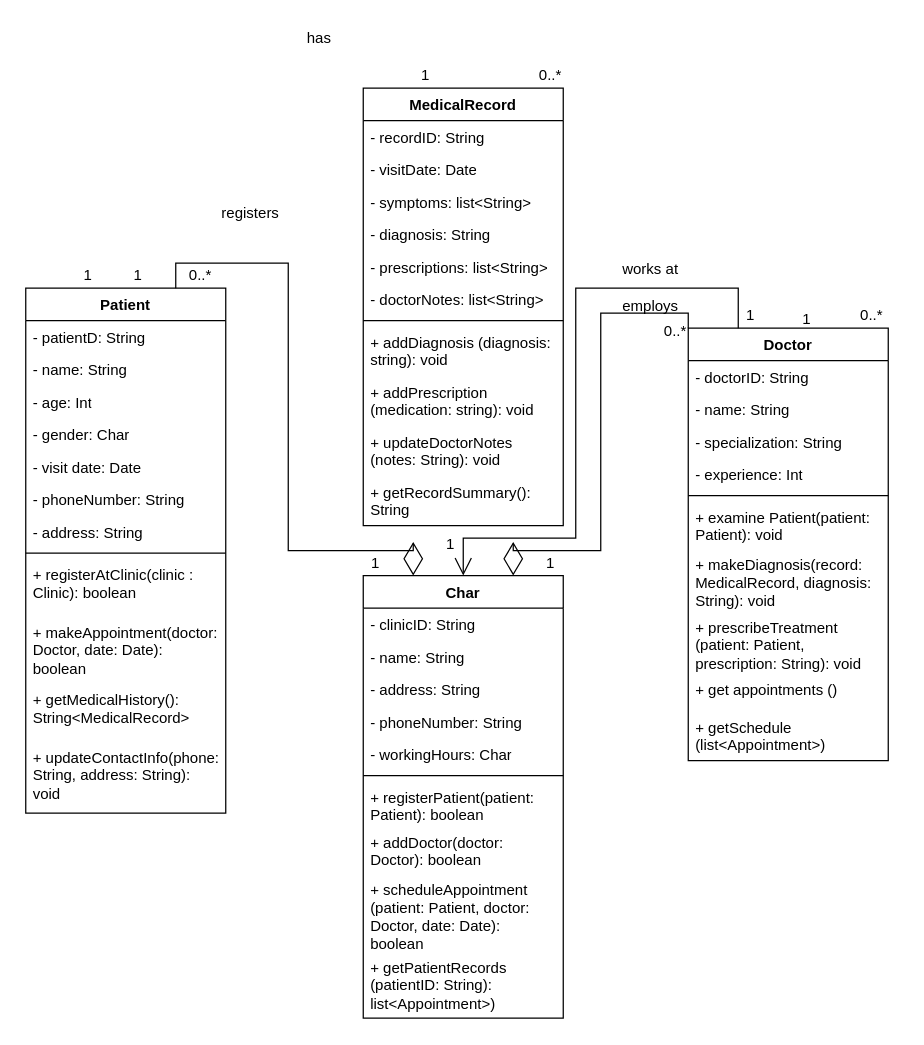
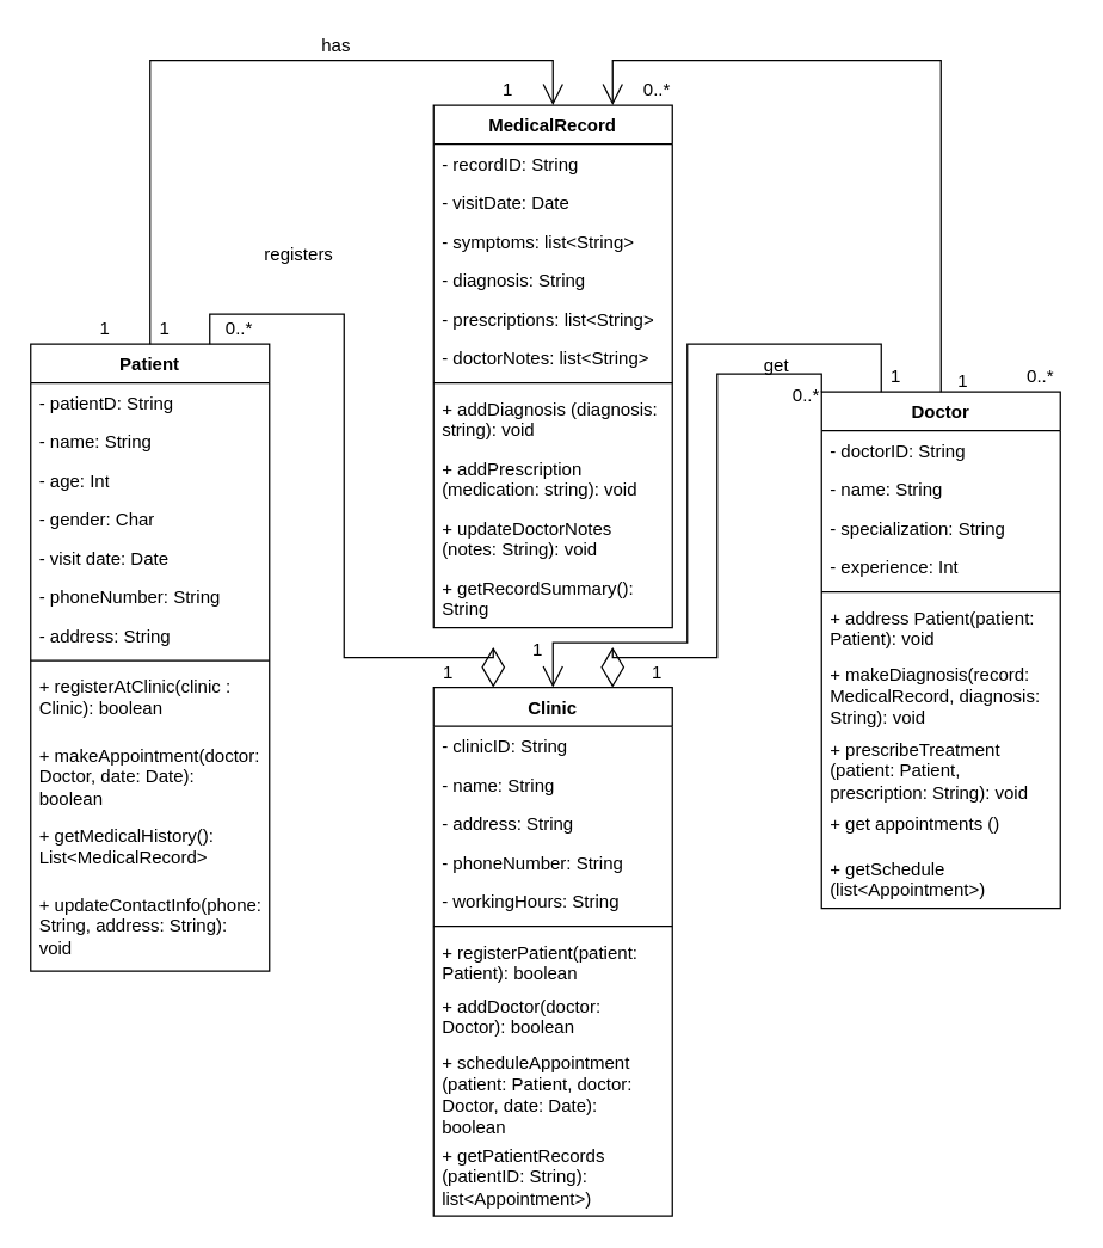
  <mxCell id="0" style=";html=1;" />
  <mxCell id="1" style=";html=1;" parent="0" />
  <mxCell id="2" value="Patient" style="swimlane;fontStyle=1;align=center;verticalAlign=top;childLayout=stackLayout;horizontal=1;startSize=26;horizontalStack=0;resizeParent=1;resizeParentMax=0;resizeLast=0;collapsible=1;marginBottom=0;whiteSpace=wrap;html=1;" vertex="1" parent="1"><mxGeometry x="20" y="230" width="160" height="420" as="geometry" /></mxCell>
  <mxCell id="3" value="- patientD: String" style="text;strokeColor=none;fillColor=none;align=left;verticalAlign=top;spacingLeft=4;spacingRight=4;overflow=hidden;rotatable=0;points=[[0,0.5],[1,0.5]];portConstraint=eastwest;whiteSpace=wrap;html=1;" vertex="1" parent="2"><mxGeometry y="26" width="160" height="26" as="geometry" /></mxCell>
  <mxCell id="4" value="- name: String" style="text;strokeColor=none;fillColor=none;align=left;verticalAlign=top;spacingLeft=4;spacingRight=4;overflow=hidden;rotatable=0;points=[[0,0.5],[1,0.5]];portConstraint=eastwest;whiteSpace=wrap;html=1;" vertex="1" parent="2"><mxGeometry y="52" width="160" height="26" as="geometry" /></mxCell>
  <mxCell id="5" value="- age: Int" style="text;strokeColor=none;fillColor=none;align=left;verticalAlign=top;spacingLeft=4;spacingRight=4;overflow=hidden;rotatable=0;points=[[0,0.5],[1,0.5]];portConstraint=eastwest;whiteSpace=wrap;html=1;" vertex="1" parent="2"><mxGeometry y="78" width="160" height="26" as="geometry" /></mxCell>
  <mxCell id="6" value="- gender: Char" style="text;strokeColor=none;fillColor=none;align=left;verticalAlign=top;spacingLeft=4;spacingRight=4;overflow=hidden;rotatable=0;points=[[0,0.5],[1,0.5]];portConstraint=eastwest;whiteSpace=wrap;html=1;" vertex="1" parent="2"><mxGeometry y="104" width="160" height="26" as="geometry" /></mxCell>
  <mxCell id="7" value="- visit date: Date" style="text;strokeColor=none;fillColor=none;align=left;verticalAlign=top;spacingLeft=4;spacingRight=4;overflow=hidden;rotatable=0;points=[[0,0.5],[1,0.5]];portConstraint=eastwest;whiteSpace=wrap;html=1;" vertex="1" parent="2"><mxGeometry y="130" width="160" height="26" as="geometry" /></mxCell>
  <mxCell id="8" value="- phoneNumber: String" style="text;strokeColor=none;fillColor=none;align=left;verticalAlign=top;spacingLeft=4;spacingRight=4;overflow=hidden;rotatable=0;points=[[0,0.5],[1,0.5]];portConstraint=eastwest;whiteSpace=wrap;html=1;" vertex="1" parent="2"><mxGeometry y="156" width="160" height="26" as="geometry" /></mxCell>
  <mxCell id="9" value="- address: String" style="text;strokeColor=none;fillColor=none;align=left;verticalAlign=top;spacingLeft=4;spacingRight=4;overflow=hidden;rotatable=0;points=[[0,0.5],[1,0.5]];portConstraint=eastwest;whiteSpace=wrap;html=1;" vertex="1" parent="2"><mxGeometry y="182" width="160" height="26" as="geometry" /></mxCell>
  <mxCell id="10" value="" style="line;strokeWidth=1;fillColor=none;align=left;verticalAlign=middle;spacingTop=-1;spacingLeft=3;spacingRight=3;rotatable=0;labelPosition=right;points=[];portConstraint=eastwest;strokeColor=inherit;" vertex="1" parent="2"><mxGeometry y="208" width="160" height="8" as="geometry" /></mxCell>
  <mxCell id="11" value="+ registerAtClinic(clinic : Clinic): boolean" style="text;strokeColor=none;fillColor=none;align=left;verticalAlign=top;spacingLeft=4;spacingRight=4;overflow=hidden;rotatable=0;points=[[0,0.5],[1,0.5]];portConstraint=eastwest;whiteSpace=wrap;html=1;" vertex="1" parent="2"><mxGeometry y="216" width="160" height="46" as="geometry" /></mxCell>
  <mxCell id="12" value="+ makeAppointment(doctor: Doctor, date: Date): boolean" style="text;strokeColor=none;fillColor=none;align=left;verticalAlign=top;spacingLeft=4;spacingRight=4;overflow=hidden;rotatable=0;points=[[0,0.5],[1,0.5]];portConstraint=eastwest;whiteSpace=wrap;html=1;" vertex="1" parent="2"><mxGeometry y="262" width="160" height="54" as="geometry" /></mxCell>
- <mxCell id="13" value="+ getMedicalHistory(): String&amp;lt;MedicalRecord&amp;gt;" style="text;strokeColor=none;fillColor=none;align=left;verticalAlign=top;spacingLeft=4;spacingRight=4;overflow=hidden;rotatable=0;points=[[0,0.5],[1,0.5]];portConstraint=eastwest;whiteSpace=wrap;html=1;" vertex="1" parent="2"><mxGeometry y="316" width="160" height="46" as="geometry" /></mxCell>
+ <mxCell id="13" value="+ getMedicalHistory(): List&amp;lt;MedicalRecord&amp;gt;" style="text;strokeColor=none;fillColor=none;align=left;verticalAlign=top;spacingLeft=4;spacingRight=4;overflow=hidden;rotatable=0;points=[[0,0.5],[1,0.5]];portConstraint=eastwest;whiteSpace=wrap;html=1;" vertex="1" parent="2"><mxGeometry y="316" width="160" height="46" as="geometry" /></mxCell>
  <mxCell id="14" value="+ updateContactInfo(phone: String, address: String): void" style="text;strokeColor=none;fillColor=none;align=left;verticalAlign=top;spacingLeft=4;spacingRight=4;overflow=hidden;rotatable=0;points=[[0,0.5],[1,0.5]];portConstraint=eastwest;whiteSpace=wrap;html=1;" vertex="1" parent="2"><mxGeometry y="362" width="160" height="58" as="geometry" /></mxCell>
  <mxCell id="15" value="Doctor" style="swimlane;fontStyle=1;align=center;verticalAlign=top;childLayout=stackLayout;horizontal=1;startSize=26;horizontalStack=0;resizeParent=1;resizeParentMax=0;resizeLast=0;collapsible=1;marginBottom=0;whiteSpace=wrap;html=1;" vertex="1" parent="1"><mxGeometry x="550" y="262" width="160" height="346" as="geometry" /></mxCell>
  <mxCell id="16" value="- doctorID: String" style="text;strokeColor=none;fillColor=none;align=left;verticalAlign=top;spacingLeft=4;spacingRight=4;overflow=hidden;rotatable=0;points=[[0,0.5],[1,0.5]];portConstraint=eastwest;whiteSpace=wrap;html=1;" vertex="1" parent="15"><mxGeometry y="26" width="160" height="26" as="geometry" /></mxCell>
  <mxCell id="17" value="- name: String" style="text;strokeColor=none;fillColor=none;align=left;verticalAlign=top;spacingLeft=4;spacingRight=4;overflow=hidden;rotatable=0;points=[[0,0.5],[1,0.5]];portConstraint=eastwest;whiteSpace=wrap;html=1;" vertex="1" parent="15"><mxGeometry y="52" width="160" height="26" as="geometry" /></mxCell>
  <mxCell id="18" value="- specialization: String" style="text;strokeColor=none;fillColor=none;align=left;verticalAlign=top;spacingLeft=4;spacingRight=4;overflow=hidden;rotatable=0;points=[[0,0.5],[1,0.5]];portConstraint=eastwest;whiteSpace=wrap;html=1;" vertex="1" parent="15"><mxGeometry y="78" width="160" height="26" as="geometry" /></mxCell>
  <mxCell id="19" value="- experience: Int" style="text;strokeColor=none;fillColor=none;align=left;verticalAlign=top;spacingLeft=4;spacingRight=4;overflow=hidden;rotatable=0;points=[[0,0.5],[1,0.5]];portConstraint=eastwest;whiteSpace=wrap;html=1;" vertex="1" parent="15"><mxGeometry y="104" width="160" height="26" as="geometry" /></mxCell>
  <mxCell id="20" value="" style="line;strokeWidth=1;fillColor=none;align=left;verticalAlign=middle;spacingTop=-1;spacingLeft=3;spacingRight=3;rotatable=0;labelPosition=right;points=[];portConstraint=eastwest;strokeColor=inherit;" vertex="1" parent="15"><mxGeometry y="130" width="160" height="8" as="geometry" /></mxCell>
- <mxCell id="21" value="+ examine Patient(patient: Patient): void" style="text;strokeColor=none;fillColor=none;align=left;verticalAlign=top;spacingLeft=4;spacingRight=4;overflow=hidden;rotatable=0;points=[[0,0.5],[1,0.5]];portConstraint=eastwest;whiteSpace=wrap;html=1;" vertex="1" parent="15"><mxGeometry y="138" width="160" height="38" as="geometry" /></mxCell>
+ <mxCell id="21" value="+ address Patient(patient: Patient): void" style="text;strokeColor=none;fillColor=none;align=left;verticalAlign=top;spacingLeft=4;spacingRight=4;overflow=hidden;rotatable=0;points=[[0,0.5],[1,0.5]];portConstraint=eastwest;whiteSpace=wrap;html=1;" vertex="1" parent="15"><mxGeometry y="138" width="160" height="38" as="geometry" /></mxCell>
  <mxCell id="22" value="+ makeDiagnosis(record: MedicalRecord, diagnosis: String): void&amp;nbsp;" style="text;strokeColor=none;fillColor=none;align=left;verticalAlign=top;spacingLeft=4;spacingRight=4;overflow=hidden;rotatable=0;points=[[0,0.5],[1,0.5]];portConstraint=eastwest;whiteSpace=wrap;html=1;" vertex="1" parent="15"><mxGeometry y="176" width="160" height="50" as="geometry" /></mxCell>
  <mxCell id="23" value="+ prescribeTreatment&lt;div&gt;(patient: Patient, prescription: String): void&lt;/div&gt;" style="text;strokeColor=none;fillColor=none;align=left;verticalAlign=top;spacingLeft=4;spacingRight=4;overflow=hidden;rotatable=0;points=[[0,0.5],[1,0.5]];portConstraint=eastwest;whiteSpace=wrap;html=1;" vertex="1" parent="15"><mxGeometry y="226" width="160" height="50" as="geometry" /></mxCell>
  <mxCell id="24" value="+ get appointments ()" style="text;strokeColor=none;fillColor=none;align=left;verticalAlign=top;spacingLeft=4;spacingRight=4;overflow=hidden;rotatable=0;points=[[0,0.5],[1,0.5]];portConstraint=eastwest;whiteSpace=wrap;html=1;" vertex="1" parent="15"><mxGeometry y="276" width="160" height="30" as="geometry" /></mxCell>
  <mxCell id="25" value="+ getSchedule (list&amp;lt;Appointment&amp;gt;)" style="text;strokeColor=none;fillColor=none;align=left;verticalAlign=top;spacingLeft=4;spacingRight=4;overflow=hidden;rotatable=0;points=[[0,0.5],[1,0.5]];portConstraint=eastwest;whiteSpace=wrap;html=1;" vertex="1" parent="15"><mxGeometry y="306" width="160" height="40" as="geometry" /></mxCell>
- <mxCell id="26" value="Char" style="swimlane;fontStyle=1;align=center;verticalAlign=top;childLayout=stackLayout;horizontal=1;startSize=26;horizontalStack=0;resizeParent=1;resizeParentMax=0;resizeLast=0;collapsible=1;marginBottom=0;whiteSpace=wrap;html=1;" vertex="1" parent="1"><mxGeometry x="290" y="460" width="160" height="354" as="geometry" /></mxCell>
+ <mxCell id="26" value="Clinic" style="swimlane;fontStyle=1;align=center;verticalAlign=top;childLayout=stackLayout;horizontal=1;startSize=26;horizontalStack=0;resizeParent=1;resizeParentMax=0;resizeLast=0;collapsible=1;marginBottom=0;whiteSpace=wrap;html=1;" vertex="1" parent="1"><mxGeometry x="290" y="460" width="160" height="354" as="geometry" /></mxCell>
  <mxCell id="27" value="- clinicID: String" style="text;strokeColor=none;fillColor=none;align=left;verticalAlign=top;spacingLeft=4;spacingRight=4;overflow=hidden;rotatable=0;points=[[0,0.5],[1,0.5]];portConstraint=eastwest;whiteSpace=wrap;html=1;" vertex="1" parent="26"><mxGeometry y="26" width="160" height="26" as="geometry" /></mxCell>
  <mxCell id="28" value="- name: String" style="text;strokeColor=none;fillColor=none;align=left;verticalAlign=top;spacingLeft=4;spacingRight=4;overflow=hidden;rotatable=0;points=[[0,0.5],[1,0.5]];portConstraint=eastwest;whiteSpace=wrap;html=1;" vertex="1" parent="26"><mxGeometry y="52" width="160" height="26" as="geometry" /></mxCell>
  <mxCell id="29" value="- address: String" style="text;strokeColor=none;fillColor=none;align=left;verticalAlign=top;spacingLeft=4;spacingRight=4;overflow=hidden;rotatable=0;points=[[0,0.5],[1,0.5]];portConstraint=eastwest;whiteSpace=wrap;html=1;" vertex="1" parent="26"><mxGeometry y="78" width="160" height="26" as="geometry" /></mxCell>
  <mxCell id="30" value="- phoneNumber: String" style="text;strokeColor=none;fillColor=none;align=left;verticalAlign=top;spacingLeft=4;spacingRight=4;overflow=hidden;rotatable=0;points=[[0,0.5],[1,0.5]];portConstraint=eastwest;whiteSpace=wrap;html=1;" vertex="1" parent="26"><mxGeometry y="104" width="160" height="26" as="geometry" /></mxCell>
- <mxCell id="31" value="- workingHours: Char" style="text;strokeColor=none;fillColor=none;align=left;verticalAlign=top;spacingLeft=4;spacingRight=4;overflow=hidden;rotatable=0;points=[[0,0.5],[1,0.5]];portConstraint=eastwest;whiteSpace=wrap;html=1;" vertex="1" parent="26"><mxGeometry y="130" width="160" height="26" as="geometry" /></mxCell>
+ <mxCell id="31" value="- workingHours: String" style="text;strokeColor=none;fillColor=none;align=left;verticalAlign=top;spacingLeft=4;spacingRight=4;overflow=hidden;rotatable=0;points=[[0,0.5],[1,0.5]];portConstraint=eastwest;whiteSpace=wrap;html=1;" vertex="1" parent="26"><mxGeometry y="130" width="160" height="26" as="geometry" /></mxCell>
  <mxCell id="32" value="" style="line;strokeWidth=1;fillColor=none;align=left;verticalAlign=middle;spacingTop=-1;spacingLeft=3;spacingRight=3;rotatable=0;labelPosition=right;points=[];portConstraint=eastwest;strokeColor=inherit;" vertex="1" parent="26"><mxGeometry y="156" width="160" height="8" as="geometry" /></mxCell>
  <mxCell id="33" value="+ registerPatient(patient: Patient): boolean&lt;div&gt;&lt;br&gt;&lt;/div&gt;" style="text;strokeColor=none;fillColor=none;align=left;verticalAlign=top;spacingLeft=4;spacingRight=4;overflow=hidden;rotatable=0;points=[[0,0.5],[1,0.5]];portConstraint=eastwest;whiteSpace=wrap;html=1;" vertex="1" parent="26"><mxGeometry y="164" width="160" height="36" as="geometry" /></mxCell>
  <mxCell id="34" value="+ addDoctor(doctor: Doctor): boolean" style="text;strokeColor=none;fillColor=none;align=left;verticalAlign=top;spacingLeft=4;spacingRight=4;overflow=hidden;rotatable=0;points=[[0,0.5],[1,0.5]];portConstraint=eastwest;whiteSpace=wrap;html=1;" vertex="1" parent="26"><mxGeometry y="200" width="160" height="38" as="geometry" /></mxCell>
  <mxCell id="35" value="+ scheduleAppointment&lt;div&gt;(patient: Patient, doctor: Doctor, date: Date): boolean&lt;/div&gt;" style="text;strokeColor=none;fillColor=none;align=left;verticalAlign=top;spacingLeft=4;spacingRight=4;overflow=hidden;rotatable=0;points=[[0,0.5],[1,0.5]];portConstraint=eastwest;whiteSpace=wrap;html=1;" vertex="1" parent="26"><mxGeometry y="238" width="160" height="62" as="geometry" /></mxCell>
  <mxCell id="36" value="+ getPatientRecords (patientID: String): list&amp;lt;Appointment&amp;gt;)" style="text;strokeColor=none;fillColor=none;align=left;verticalAlign=top;spacingLeft=4;spacingRight=4;overflow=hidden;rotatable=0;points=[[0,0.5],[1,0.5]];portConstraint=eastwest;whiteSpace=wrap;html=1;" vertex="1" parent="26"><mxGeometry y="300" width="160" height="54" as="geometry" /></mxCell>
  <mxCell id="37" value="MedicalRecord" style="swimlane;fontStyle=1;align=center;verticalAlign=top;childLayout=stackLayout;horizontal=1;startSize=26;horizontalStack=0;resizeParent=1;resizeParentMax=0;resizeLast=0;collapsible=1;marginBottom=0;whiteSpace=wrap;html=1;" vertex="1" parent="1"><mxGeometry x="290" y="70" width="160" height="350" as="geometry" /></mxCell>
  <mxCell id="38" value="- recordID: String" style="text;strokeColor=none;fillColor=none;align=left;verticalAlign=top;spacingLeft=4;spacingRight=4;overflow=hidden;rotatable=0;points=[[0,0.5],[1,0.5]];portConstraint=eastwest;whiteSpace=wrap;html=1;" vertex="1" parent="37"><mxGeometry y="26" width="160" height="26" as="geometry" /></mxCell>
  <mxCell id="39" value="- visitDate: Date" style="text;strokeColor=none;fillColor=none;align=left;verticalAlign=top;spacingLeft=4;spacingRight=4;overflow=hidden;rotatable=0;points=[[0,0.5],[1,0.5]];portConstraint=eastwest;whiteSpace=wrap;html=1;" vertex="1" parent="37"><mxGeometry y="52" width="160" height="26" as="geometry" /></mxCell>
  <mxCell id="40" value="- symptoms: list&amp;lt;String&amp;gt;" style="text;strokeColor=none;fillColor=none;align=left;verticalAlign=top;spacingLeft=4;spacingRight=4;overflow=hidden;rotatable=0;points=[[0,0.5],[1,0.5]];portConstraint=eastwest;whiteSpace=wrap;html=1;" vertex="1" parent="37"><mxGeometry y="78" width="160" height="26" as="geometry" /></mxCell>
  <mxCell id="41" value="- diagnosis: String" style="text;strokeColor=none;fillColor=none;align=left;verticalAlign=top;spacingLeft=4;spacingRight=4;overflow=hidden;rotatable=0;points=[[0,0.5],[1,0.5]];portConstraint=eastwest;whiteSpace=wrap;html=1;" vertex="1" parent="37"><mxGeometry y="104" width="160" height="26" as="geometry" /></mxCell>
  <mxCell id="42" value="- prescriptions: list&amp;lt;String&amp;gt;" style="text;strokeColor=none;fillColor=none;align=left;verticalAlign=top;spacingLeft=4;spacingRight=4;overflow=hidden;rotatable=0;points=[[0,0.5],[1,0.5]];portConstraint=eastwest;whiteSpace=wrap;html=1;" vertex="1" parent="37"><mxGeometry y="130" width="160" height="26" as="geometry" /></mxCell>
  <mxCell id="43" value="- doctorNotes: list&amp;lt;String&amp;gt;" style="text;strokeColor=none;fillColor=none;align=left;verticalAlign=top;spacingLeft=4;spacingRight=4;overflow=hidden;rotatable=0;points=[[0,0.5],[1,0.5]];portConstraint=eastwest;whiteSpace=wrap;html=1;" vertex="1" parent="37"><mxGeometry y="156" width="160" height="26" as="geometry" /></mxCell>
  <mxCell id="44" value="" style="line;strokeWidth=1;fillColor=none;align=left;verticalAlign=middle;spacingTop=-1;spacingLeft=3;spacingRight=3;rotatable=0;labelPosition=right;points=[];portConstraint=eastwest;strokeColor=inherit;" vertex="1" parent="37"><mxGeometry y="182" width="160" height="8" as="geometry" /></mxCell>
  <mxCell id="45" value="+ addDiagnosis (diagnosis: string): void" style="text;strokeColor=none;fillColor=none;align=left;verticalAlign=top;spacingLeft=4;spacingRight=4;overflow=hidden;rotatable=0;points=[[0,0.5],[1,0.5]];portConstraint=eastwest;whiteSpace=wrap;html=1;" vertex="1" parent="37"><mxGeometry y="190" width="160" height="40" as="geometry" /></mxCell>
  <mxCell id="46" value="+ addPrescription (medication: string): void" style="text;strokeColor=none;fillColor=none;align=left;verticalAlign=top;spacingLeft=4;spacingRight=4;overflow=hidden;rotatable=0;points=[[0,0.5],[1,0.5]];portConstraint=eastwest;whiteSpace=wrap;html=1;" vertex="1" parent="37"><mxGeometry y="230" width="160" height="40" as="geometry" /></mxCell>
  <mxCell id="47" value="+ updateDoctorNotes (notes: String): void" style="text;strokeColor=none;fillColor=none;align=left;verticalAlign=top;spacingLeft=4;spacingRight=4;overflow=hidden;rotatable=0;points=[[0,0.5],[1,0.5]];portConstraint=eastwest;whiteSpace=wrap;html=1;" vertex="1" parent="37"><mxGeometry y="270" width="160" height="40" as="geometry" /></mxCell>
  <mxCell id="48" value="+ getRecordSummary(): String" style="text;strokeColor=none;fillColor=none;align=left;verticalAlign=top;spacingLeft=4;spacingRight=4;overflow=hidden;rotatable=0;points=[[0,0.5],[1,0.5]];portConstraint=eastwest;whiteSpace=wrap;html=1;" vertex="1" parent="37"><mxGeometry y="310" width="160" height="40" as="geometry" /></mxCell>
  <mxCell id="49" value="" style="endArrow=open;endFill=1;endSize=12;html=1;rounded=0;entryX=0.5;entryY=0;entryDx=0;entryDy=0;exitX=0.25;exitY=0;exitDx=0;exitDy=0;" edge="1" parent="1" source="15" target="26"><mxGeometry width="160" relative="1" as="geometry"><mxPoint x="590" y="260" as="sourcePoint" /><mxPoint x="650" y="240" as="targetPoint" /><Array as="points"><mxPoint x="590" y="230" /><mxPoint x="460" y="230" /><mxPoint x="460" y="430" /><mxPoint x="370" y="430" /></Array></mxGeometry></mxCell>
+ <mxCell id="50" value="" style="endArrow=open;endFill=1;endSize=12;html=1;rounded=0;entryX=0.5;entryY=0;entryDx=0;entryDy=0;exitX=0.5;exitY=0;exitDx=0;exitDy=0;" edge="1" parent="1" source="2" target="37"><mxGeometry width="160" relative="1" as="geometry"><mxPoint x="100" y="112" as="sourcePoint" /><mxPoint x="-120" y="310" as="targetPoint" /><Array as="points"><mxPoint x="100" y="40" /><mxPoint x="360" y="40" /><mxPoint x="370" y="40" /></Array></mxGeometry></mxCell>
+ <mxCell id="51" value="" style="endArrow=open;endFill=1;endSize=12;html=1;rounded=0;entryX=0.75;entryY=0;entryDx=0;entryDy=0;exitX=0.5;exitY=0;exitDx=0;exitDy=0;" edge="1" parent="1" source="15" target="37"><mxGeometry width="160" relative="1" as="geometry"><mxPoint x="570" y="360" as="sourcePoint" /><mxPoint x="840" y="200" as="targetPoint" /><Array as="points"><mxPoint x="630" y="40" /><mxPoint x="410" y="40" /></Array></mxGeometry></mxCell>
  <mxCell id="52" value="" style="endArrow=diamondThin;endFill=0;endSize=24;html=1;rounded=0;entryX=0.25;entryY=0;entryDx=0;entryDy=0;exitX=0.75;exitY=0;exitDx=0;exitDy=0;" edge="1" parent="1" source="2" target="26"><mxGeometry width="160" relative="1" as="geometry"><mxPoint x="-140" y="470" as="sourcePoint" /><mxPoint x="20" y="470" as="targetPoint" /><Array as="points"><mxPoint x="140" y="210" /><mxPoint x="230" y="210" /><mxPoint x="230" y="440" /><mxPoint x="330" y="440" /></Array></mxGeometry></mxCell>
  <mxCell id="53" value="" style="endArrow=diamondThin;endFill=0;endSize=24;html=1;rounded=0;entryX=0.75;entryY=0;entryDx=0;entryDy=0;exitX=0;exitY=0;exitDx=0;exitDy=0;" edge="1" parent="1" source="15" target="26"><mxGeometry width="160" relative="1" as="geometry"><mxPoint x="560" y="260" as="sourcePoint" /><mxPoint x="580" y="510" as="targetPoint" /><Array as="points"><mxPoint x="550" y="250" /><mxPoint x="480" y="250" /><mxPoint x="480" y="440" /><mxPoint x="410" y="440" /></Array></mxGeometry></mxCell>
- <mxCell id="54" value="has" style="text;html=1;whiteSpace=wrap;strokeColor=none;fillColor=none;align=center;verticalAlign=middle;rounded=0;" vertex="1" parent="1"><mxGeometry x="230" y="20" width="50" height="20" as="geometry" /></mxCell>
+ <mxCell id="54" value="has" style="text;html=1;whiteSpace=wrap;strokeColor=none;fillColor=none;align=center;verticalAlign=middle;rounded=0;" vertex="1" parent="1"><mxGeometry x="200" y="20" width="50" height="20" as="geometry" /></mxCell>
  <mxCell id="55" value="1" style="text;html=1;whiteSpace=wrap;strokeColor=none;fillColor=none;align=center;verticalAlign=middle;rounded=0;" vertex="1" parent="1"><mxGeometry x="80" y="210" width="60" height="20" as="geometry" /></mxCell>
  <mxCell id="56" value="1" style="text;html=1;whiteSpace=wrap;strokeColor=none;fillColor=none;align=center;verticalAlign=middle;rounded=0;" vertex="1" parent="1"><mxGeometry x="320" y="50" width="40" height="20" as="geometry" /></mxCell>
  <mxCell id="57" value="1" style="text;html=1;whiteSpace=wrap;strokeColor=none;fillColor=none;align=center;verticalAlign=middle;rounded=0;" vertex="1" parent="1"><mxGeometry x="50" y="210" width="40" height="20" as="geometry" /></mxCell>
  <mxCell id="58" value="0..*" style="text;html=1;whiteSpace=wrap;strokeColor=none;fillColor=none;align=center;verticalAlign=middle;rounded=0;" vertex="1" parent="1"><mxGeometry x="677" y="242" width="40" height="20" as="geometry" /></mxCell>
  <mxCell id="59" value="1" style="text;html=1;whiteSpace=wrap;strokeColor=none;fillColor=none;align=center;verticalAlign=middle;rounded=0;" vertex="1" parent="1"><mxGeometry x="630" y="250" width="30" height="10" as="geometry" /></mxCell>
  <mxCell id="60" value="0..*" style="text;html=1;whiteSpace=wrap;strokeColor=none;fillColor=none;align=center;verticalAlign=middle;rounded=0;" vertex="1" parent="1"><mxGeometry x="420" y="50" width="40" height="20" as="geometry" /></mxCell>
  <mxCell id="61" value="1" style="text;html=1;whiteSpace=wrap;strokeColor=none;fillColor=none;align=center;verticalAlign=middle;rounded=0;" vertex="1" parent="1"><mxGeometry x="280" y="440" width="40" height="20" as="geometry" /></mxCell>
  <mxCell id="62" value="1" style="text;html=1;whiteSpace=wrap;strokeColor=none;fillColor=none;align=center;verticalAlign=middle;rounded=0;" vertex="1" parent="1"><mxGeometry x="420" y="440" width="40" height="20" as="geometry" /></mxCell>
  <mxCell id="63" value="0..*" style="text;html=1;whiteSpace=wrap;strokeColor=none;fillColor=none;align=center;verticalAlign=middle;rounded=0;" vertex="1" parent="1"><mxGeometry x="510" y="250" width="60" height="30" as="geometry" /></mxCell>
  <mxCell id="64" value="0..*" style="text;html=1;whiteSpace=wrap;strokeColor=none;fillColor=none;align=center;verticalAlign=middle;rounded=0;" vertex="1" parent="1"><mxGeometry x="140" y="210" width="40" height="20" as="geometry" /></mxCell>
  <mxCell id="65" value="1" style="text;html=1;whiteSpace=wrap;strokeColor=none;fillColor=none;align=center;verticalAlign=middle;rounded=0;" vertex="1" parent="1"><mxGeometry x="340" y="425" width="40" height="20" as="geometry" /></mxCell>
  <mxCell id="66" value="1" style="text;html=1;whiteSpace=wrap;strokeColor=none;fillColor=none;align=center;verticalAlign=middle;rounded=0;" vertex="1" parent="1"><mxGeometry x="580" y="242" width="40" height="20" as="geometry" /></mxCell>
- <mxCell id="67" value="works at" style="text;html=1;whiteSpace=wrap;strokeColor=none;fillColor=none;align=center;verticalAlign=middle;rounded=0;" vertex="1" parent="1"><mxGeometry x="490" y="200" width="60" height="30" as="geometry" /></mxCell>
  <mxCell id="68" value="registers" style="text;html=1;whiteSpace=wrap;strokeColor=none;fillColor=none;align=center;verticalAlign=middle;rounded=0;" vertex="1" parent="1"><mxGeometry x="170" y="155" width="60" height="30" as="geometry" /></mxCell>
- <mxCell id="69" value="employs" style="text;html=1;whiteSpace=wrap;strokeColor=none;fillColor=none;align=center;verticalAlign=middle;rounded=0;" vertex="1" parent="1"><mxGeometry x="490" y="235" width="60" height="20" as="geometry" /></mxCell>
+ <mxCell id="69" value="get" style="text;html=1;whiteSpace=wrap;strokeColor=none;fillColor=none;align=center;verticalAlign=middle;rounded=0;" vertex="1" parent="1"><mxGeometry x="490" y="235" width="60" height="20" as="geometry" /></mxCell>
